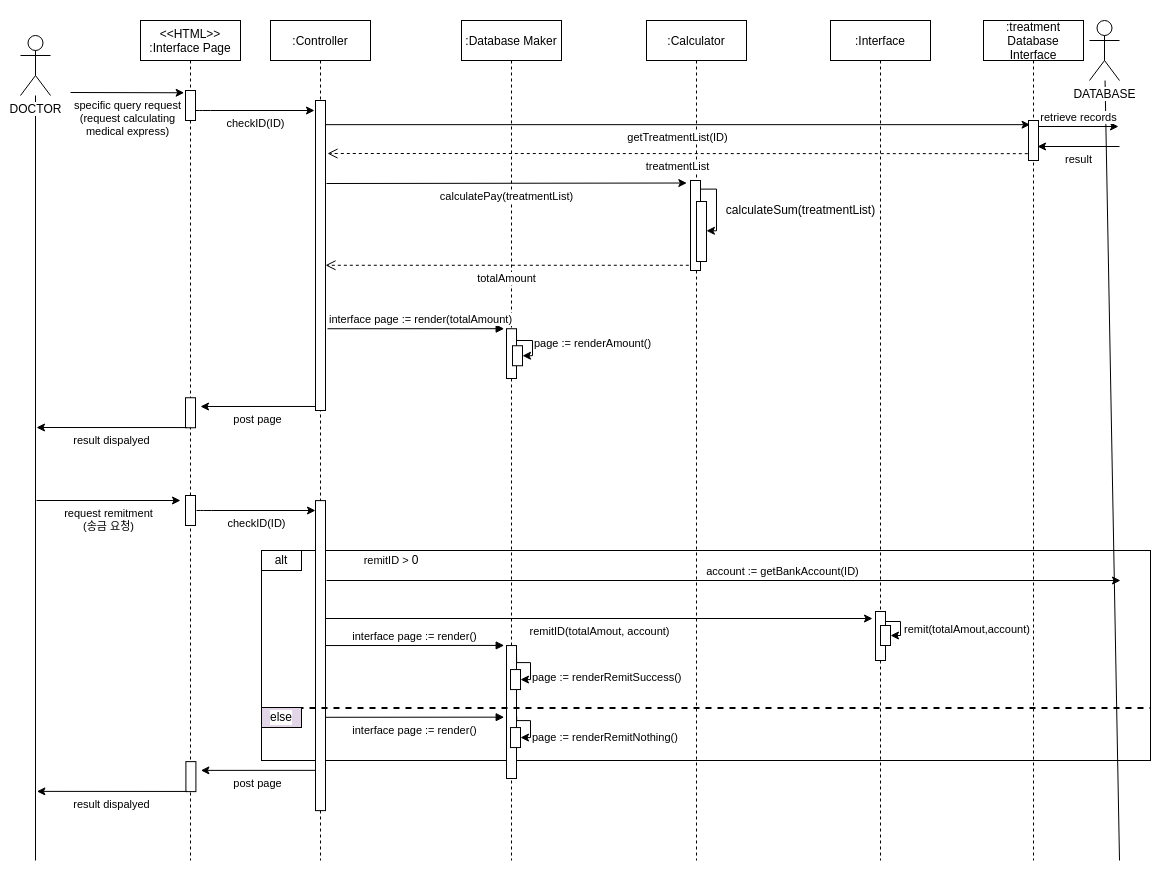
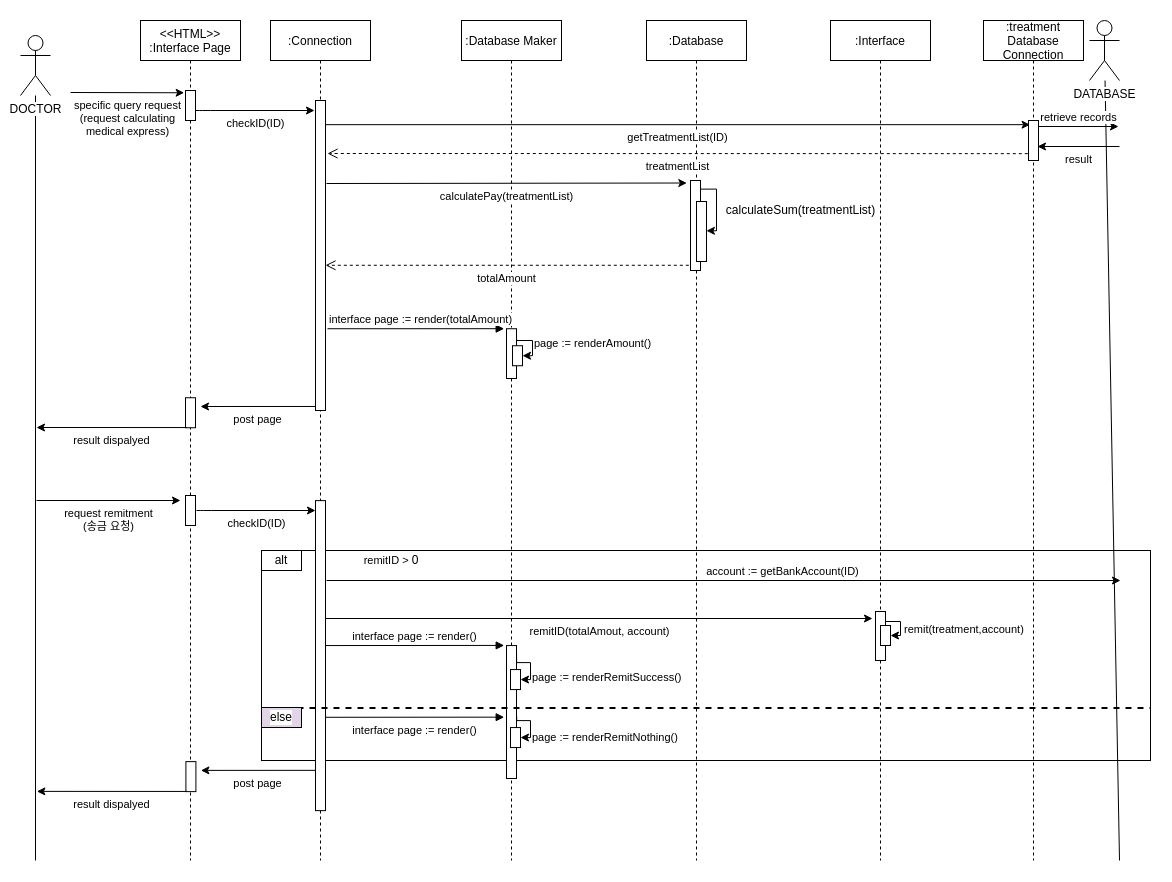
  <mxCell id="0" />
  <mxCell id="1" parent="0" />
  <mxCell id="2" value="" style="rounded=0;whiteSpace=wrap;html=1;labelBackgroundColor=#FFFFFF;" parent="1" vertex="1"><mxGeometry x="261" y="550" width="889" height="210" as="geometry" /></mxCell>
  <mxCell id="3" value="alt" style="rounded=0;whiteSpace=wrap;html=1;labelBackgroundColor=#FFFFFF;" parent="1" vertex="1"><mxGeometry x="261" y="550" width="40" height="20" as="geometry" /></mxCell>
  <mxCell id="4" value="&lt;span style=&quot;font-size: 11px ; background-color: rgb(255 , 255 , 255)&quot;&gt;remitID &amp;gt;&amp;nbsp;&lt;/span&gt;0" style="text;html=1;strokeColor=none;fillColor=none;align=center;verticalAlign=middle;whiteSpace=wrap;rounded=0;labelBackgroundColor=none;" parent="1" vertex="1"><mxGeometry x="341" y="550" width="100" height="20" as="geometry" /></mxCell>
  <mxCell id="5" value="account := getBankAccount(ID)" style="endArrow=classic;html=1;labelBackgroundColor=#ffffff;verticalAlign=bottom;" parent="1" edge="1"><mxGeometry x="0.149" width="50" height="50" relative="1" as="geometry"><mxPoint x="326" y="580" as="sourcePoint" /><mxPoint x="1120" y="580" as="targetPoint" /><mxPoint as="offset" /></mxGeometry></mxCell>
- <mxCell id="6" value=":treatment &#10;Database&#10;Interface" style="shape=umlLifeline;perimeter=lifelinePerimeter;container=1;collapsible=0;recursiveResize=0;rounded=0;shadow=0;strokeWidth=1;" parent="1" vertex="1"><mxGeometry x="983" y="20" width="100" height="840" as="geometry" /></mxCell>
+ <mxCell id="6" value=":treatment &#10;Database&#10;Connection" style="shape=umlLifeline;perimeter=lifelinePerimeter;container=1;collapsible=0;recursiveResize=0;rounded=0;shadow=0;strokeWidth=1;" parent="1" vertex="1"><mxGeometry x="983" y="20" width="100" height="840" as="geometry" /></mxCell>
  <mxCell id="7" value="" style="points=[];perimeter=orthogonalPerimeter;rounded=0;shadow=0;strokeWidth=1;verticalAlign=top;" parent="6" vertex="1"><mxGeometry x="45" y="100" width="10" height="40" as="geometry" /></mxCell>
  <mxCell id="8" value=":Interface" style="shape=umlLifeline;perimeter=lifelinePerimeter;container=1;collapsible=0;recursiveResize=0;rounded=0;shadow=0;strokeWidth=1;" parent="1" vertex="1"><mxGeometry x="830" y="20" width="100" height="840" as="geometry" /></mxCell>
  <mxCell id="9" value="&lt;&lt;HTML&gt;&gt;&#10;:Interface Page" style="shape=umlLifeline;perimeter=lifelinePerimeter;container=1;collapsible=0;recursiveResize=0;rounded=0;shadow=0;strokeWidth=1;" parent="1" vertex="1"><mxGeometry x="140" y="20" width="100" height="840" as="geometry" /></mxCell>
  <mxCell id="10" value="" style="points=[];perimeter=orthogonalPerimeter;rounded=0;shadow=0;strokeWidth=1;verticalAlign=top;" parent="9" vertex="1"><mxGeometry x="45" y="70" width="10" height="30" as="geometry" /></mxCell>
- <mxCell id="11" value=":Controller" style="shape=umlLifeline;perimeter=lifelinePerimeter;container=1;collapsible=0;recursiveResize=0;rounded=0;shadow=0;strokeWidth=1;" parent="1" vertex="1"><mxGeometry x="270" y="20" width="100" height="840" as="geometry" /></mxCell>
+ <mxCell id="11" value=":Connection" style="shape=umlLifeline;perimeter=lifelinePerimeter;container=1;collapsible=0;recursiveResize=0;rounded=0;shadow=0;strokeWidth=1;" parent="1" vertex="1"><mxGeometry x="270" y="20" width="100" height="840" as="geometry" /></mxCell>
  <mxCell id="12" value="" style="points=[];perimeter=orthogonalPerimeter;rounded=0;shadow=0;strokeWidth=1;labelBackgroundColor=#ffffff;labelBorderColor=none;" parent="11" vertex="1"><mxGeometry x="45" y="80" width="10" height="310" as="geometry" /></mxCell>
  <mxCell id="13" value=":Database Maker" style="shape=umlLifeline;perimeter=lifelinePerimeter;container=1;collapsible=0;recursiveResize=0;rounded=0;shadow=0;strokeWidth=1;" parent="1" vertex="1"><mxGeometry x="461" y="20" width="100" height="840" as="geometry" /></mxCell>
  <mxCell id="14" value="" style="points=[];perimeter=orthogonalPerimeter;rounded=0;shadow=0;strokeWidth=1;" parent="13" vertex="1"><mxGeometry x="45" y="625.06" width="10" height="132.94" as="geometry" /></mxCell>
  <mxCell id="15" value="" style="rounded=0;whiteSpace=wrap;html=1;labelBackgroundColor=#FFFFFF;" parent="13" vertex="1"><mxGeometry x="49" y="649.06" width="10" height="20" as="geometry" /></mxCell>
  <mxCell id="16" value="page := renderRemitSuccess()" style="endArrow=classic;html=1;exitX=1.007;exitY=0.199;exitDx=0;exitDy=0;startArrow=none;startFill=0;exitPerimeter=0;elbow=vertical;rounded=0;edgeStyle=orthogonalEdgeStyle;labelPosition=right;verticalLabelPosition=middle;align=left;verticalAlign=top;" parent="13" edge="1"><mxGeometry relative="1" as="geometry"><mxPoint x="55.07" y="632.515" as="sourcePoint" /><mxPoint x="59" y="659.06" as="targetPoint" /><Array as="points"><mxPoint x="69" y="642.06" /><mxPoint x="69" y="659.06" /><mxPoint x="59" y="659.06" /></Array></mxGeometry></mxCell>
  <mxCell id="17" value="interface page := render()" style="html=1;verticalAlign=bottom;endArrow=block;entryX=-0.231;entryY=-0.001;entryDx=0;entryDy=0;entryPerimeter=0;" parent="13" target="14" edge="1"><mxGeometry width="80" relative="1" as="geometry"><mxPoint x="-136" y="625.06" as="sourcePoint" /><mxPoint x="-1" y="605.06" as="targetPoint" /></mxGeometry></mxCell>
  <mxCell id="18" value="" style="rounded=0;whiteSpace=wrap;html=1;labelBackgroundColor=#FFFFFF;" parent="13" vertex="1"><mxGeometry x="49" y="707.06" width="10" height="20" as="geometry" /></mxCell>
  <mxCell id="19" value="page := renderRemitNothing()" style="endArrow=classic;html=1;exitX=1.019;exitY=0.61;exitDx=0;exitDy=0;startArrow=none;startFill=0;exitPerimeter=0;elbow=vertical;rounded=0;edgeStyle=orthogonalEdgeStyle;labelPosition=right;verticalLabelPosition=middle;align=left;verticalAlign=top;entryX=1;entryY=0.5;entryDx=0;entryDy=0;" parent="13" target="18" edge="1"><mxGeometry relative="1" as="geometry"><mxPoint x="55.19" y="696.153" as="sourcePoint" /><mxPoint x="53" y="717.06" as="targetPoint" /><Array as="points"><mxPoint x="69" y="700.06" /><mxPoint x="69" y="717.06" /></Array></mxGeometry></mxCell>
  <mxCell id="20" value="specific query request&lt;br&gt;(request calculating&lt;br&gt;medical express)" style="endArrow=classic;html=1;entryX=-0.133;entryY=0.076;entryDx=0;entryDy=0;entryPerimeter=0;verticalAlign=top;" parent="1" target="10" edge="1"><mxGeometry width="50" height="50" relative="1" as="geometry"><mxPoint x="70" y="92" as="sourcePoint" /><mxPoint x="450" y="200" as="targetPoint" /></mxGeometry></mxCell>
  <mxCell id="21" value="checkID(ID)" style="endArrow=classic;html=1;verticalAlign=top;" parent="1" source="10" edge="1"><mxGeometry width="50" height="50" relative="1" as="geometry"><mxPoint x="140" y="110" as="sourcePoint" /><mxPoint x="314" y="110" as="targetPoint" /><Array as="points"><mxPoint x="200" y="110" /></Array></mxGeometry></mxCell>
  <mxCell id="22" value="" style="endArrow=none;html=1;" parent="1" target="25" edge="1"><mxGeometry width="50" height="50" relative="1" as="geometry"><mxPoint x="1119" y="860" as="sourcePoint" /><mxPoint x="1114" y="130" as="targetPoint" /></mxGeometry></mxCell>
  <mxCell id="23" value="retrieve records" style="endArrow=classic;html=1;verticalAlign=bottom;" parent="1" source="7" edge="1"><mxGeometry width="50" height="50" relative="1" as="geometry"><mxPoint x="1040" y="126" as="sourcePoint" /><mxPoint x="1118" y="126" as="targetPoint" /></mxGeometry></mxCell>
  <mxCell id="24" value="result" style="endArrow=classic;html=1;verticalAlign=top;" parent="1" edge="1"><mxGeometry width="50" height="50" relative="1" as="geometry"><mxPoint x="1119" y="146" as="sourcePoint" /><mxPoint x="1037" y="146" as="targetPoint" /></mxGeometry></mxCell>
  <mxCell id="25" value="DATABASE" style="shape=umlActor;verticalLabelPosition=bottom;verticalAlign=top;outlineConnect=0;labelBackgroundColor=#FFFFFF;html=1;" parent="1" vertex="1"><mxGeometry x="1089" y="20" width="30" height="60" as="geometry" /></mxCell>
  <mxCell id="26" value="" style="points=[];perimeter=orthogonalPerimeter;rounded=0;shadow=0;strokeWidth=1;verticalAlign=top;" parent="1" vertex="1"><mxGeometry x="185" y="397.24" width="10" height="30" as="geometry" /></mxCell>
  <mxCell id="27" value="post page" style="endArrow=none;html=1;verticalAlign=top;startArrow=classic;startFill=1;endFill=0;entryX=-0.041;entryY=0.987;entryDx=0;entryDy=0;entryPerimeter=0;" parent="1" target="12" edge="1"><mxGeometry width="50" height="50" relative="1" as="geometry"><mxPoint x="200" y="406" as="sourcePoint" /><mxPoint x="304" y="475" as="targetPoint" /><Array as="points" /></mxGeometry></mxCell>
  <mxCell id="28" value="" style="endArrow=none;html=1;labelBackgroundColor=none;fontSize=9;strokeWidth=1;" parent="1" target="29" edge="1"><mxGeometry width="50" height="50" relative="1" as="geometry"><mxPoint x="35" y="860" as="sourcePoint" /><mxPoint x="50" y="170" as="targetPoint" /></mxGeometry></mxCell>
  <mxCell id="29" value="DOCTOR" style="shape=umlActor;verticalLabelPosition=bottom;verticalAlign=top;html=1;outlineConnect=0;labelBackgroundColor=#ffffff;" parent="1" vertex="1"><mxGeometry x="20" y="35" width="30" height="60" as="geometry" /></mxCell>
  <mxCell id="30" value="result dispalyed" style="endArrow=none;html=1;verticalAlign=top;startArrow=classic;startFill=1;endFill=0;entryX=0.131;entryY=0.994;entryDx=0;entryDy=0;entryPerimeter=0;" parent="1" target="26" edge="1"><mxGeometry width="50" height="50" relative="1" as="geometry"><mxPoint x="36" y="427" as="sourcePoint" /><mxPoint x="314" y="485" as="targetPoint" /><Array as="points" /></mxGeometry></mxCell>
- <mxCell id="31" value=":Calculator" style="shape=umlLifeline;perimeter=lifelinePerimeter;container=1;collapsible=0;recursiveResize=0;rounded=0;shadow=0;strokeWidth=1;" parent="1" vertex="1"><mxGeometry x="646" y="20" width="100" height="840" as="geometry" /></mxCell>
+ <mxCell id="31" value=":Database" style="shape=umlLifeline;perimeter=lifelinePerimeter;container=1;collapsible=0;recursiveResize=0;rounded=0;shadow=0;strokeWidth=1;" parent="1" vertex="1"><mxGeometry x="646" y="20" width="100" height="840" as="geometry" /></mxCell>
  <mxCell id="32" value="getTreatmentList(ID)" style="endArrow=classic;html=1;entryX=0.16;entryY=0.104;entryDx=0;entryDy=0;entryPerimeter=0;verticalAlign=top;labelBackgroundColor=#FFFFFF;" parent="1" source="12" target="7" edge="1"><mxGeometry width="50" height="50" relative="1" as="geometry"><mxPoint x="330" y="124" as="sourcePoint" /><mxPoint x="400" y="180" as="targetPoint" /></mxGeometry></mxCell>
  <mxCell id="33" value="treatmentList" style="html=1;verticalAlign=top;endArrow=open;dashed=1;endSize=8;exitX=-0.069;exitY=0.829;exitDx=0;exitDy=0;exitPerimeter=0;" parent="1" source="7" edge="1"><mxGeometry relative="1" as="geometry"><mxPoint x="560" y="160" as="sourcePoint" /><mxPoint x="327" y="153" as="targetPoint" /><Array as="points"><mxPoint x="330" y="153" /></Array></mxGeometry></mxCell>
  <mxCell id="34" value="calculatePay(treatmentList)" style="endArrow=classic;html=1;labelBackgroundColor=#FFFFFF;verticalAlign=top;entryX=-0.367;entryY=0.028;entryDx=0;entryDy=0;entryPerimeter=0;" parent="1" target="35" edge="1"><mxGeometry width="50" height="50" relative="1" as="geometry"><mxPoint x="326" y="183" as="sourcePoint" /><mxPoint x="660" y="190" as="targetPoint" /></mxGeometry></mxCell>
  <mxCell id="35" value="" style="points=[];perimeter=orthogonalPerimeter;rounded=0;shadow=0;strokeWidth=1;labelBackgroundColor=#ffffff;labelBorderColor=none;" parent="1" vertex="1"><mxGeometry x="690" y="180" width="10" height="90" as="geometry" /></mxCell>
  <mxCell id="36" value="totalAmount" style="html=1;verticalAlign=top;endArrow=open;dashed=1;endSize=8;exitX=-0.167;exitY=0.942;exitDx=0;exitDy=0;exitPerimeter=0;" parent="1" source="35" target="12" edge="1"><mxGeometry relative="1" as="geometry"><mxPoint x="767.31" y="370.16" as="sourcePoint" /><mxPoint x="330" y="265" as="targetPoint" /><Array as="points" /></mxGeometry></mxCell>
  <mxCell id="37" value="" style="points=[];perimeter=orthogonalPerimeter;rounded=0;shadow=0;strokeWidth=1;labelBackgroundColor=#ffffff;labelBorderColor=none;" parent="1" vertex="1"><mxGeometry x="696" y="201" width="10" height="60" as="geometry" /></mxCell>
  <mxCell id="38" value="&#10;&#10;&lt;span style=&quot;color: rgb(0, 0, 0); font-family: helvetica; font-size: 12px; font-style: normal; font-weight: 400; letter-spacing: normal; text-align: center; text-indent: 0px; text-transform: none; word-spacing: 0px; display: inline; float: none;&quot;&gt;calculateSum(treatmentList)&lt;/span&gt;&#10;&#10;" style="endArrow=classic;html=1;labelBackgroundColor=none;entryX=0.993;entryY=0.488;entryDx=0;entryDy=0;entryPerimeter=0;exitX=0.98;exitY=0.096;exitDx=0;exitDy=0;exitPerimeter=0;edgeStyle=orthogonalEdgeStyle;rounded=0;" parent="1" source="35" target="37" edge="1"><mxGeometry x="0.106" y="84" width="50" height="50" relative="1" as="geometry"><mxPoint x="680" y="270" as="sourcePoint" /><mxPoint x="730" y="220" as="targetPoint" /><mxPoint as="offset" /></mxGeometry></mxCell>
  <mxCell id="39" value="" style="points=[];perimeter=orthogonalPerimeter;rounded=0;shadow=0;strokeWidth=1;" parent="1" vertex="1"><mxGeometry x="506" y="328.24" width="10" height="49.76" as="geometry" /></mxCell>
  <mxCell id="40" value="" style="rounded=0;whiteSpace=wrap;html=1;labelBackgroundColor=#FFFFFF;" parent="1" vertex="1"><mxGeometry x="512" y="345.24" width="10" height="20" as="geometry" /></mxCell>
  <mxCell id="41" value="page := renderAmount()" style="endArrow=classic;html=1;exitX=1.007;exitY=0.199;exitDx=0;exitDy=0;startArrow=none;startFill=0;exitPerimeter=0;elbow=vertical;rounded=0;edgeStyle=orthogonalEdgeStyle;labelPosition=right;verticalLabelPosition=middle;align=left;verticalAlign=top;entryX=1;entryY=0.5;entryDx=0;entryDy=0;" parent="1" source="39" target="40" edge="1"><mxGeometry x="0.019" y="-14" relative="1" as="geometry"><mxPoint x="-27" y="318.24" as="sourcePoint" /><mxPoint x="522" y="369.24" as="targetPoint" /><Array as="points"><mxPoint x="532" y="340" /><mxPoint x="532" y="355" /><mxPoint x="522" y="355" /></Array><mxPoint x="14" y="-14" as="offset" /></mxGeometry></mxCell>
  <mxCell id="42" value="interface page := render(totalAmount)" style="html=1;verticalAlign=bottom;endArrow=block;entryX=-0.231;entryY=-0.001;entryDx=0;entryDy=0;entryPerimeter=0;" parent="1" target="39" edge="1"><mxGeometry x="0.053" width="80" relative="1" as="geometry"><mxPoint x="327" y="328.24" as="sourcePoint" /><mxPoint x="462" y="308.24" as="targetPoint" /><mxPoint as="offset" /></mxGeometry></mxCell>
  <mxCell id="43" value="request remitment&lt;br&gt;(송금 요청)" style="endArrow=classic;html=1;verticalAlign=top;" parent="1" edge="1"><mxGeometry width="50" height="50" relative="1" as="geometry"><mxPoint x="36" y="500" as="sourcePoint" /><mxPoint x="180" y="500" as="targetPoint" /></mxGeometry></mxCell>
  <mxCell id="44" value="" style="points=[];perimeter=orthogonalPerimeter;rounded=0;shadow=0;strokeWidth=1;verticalAlign=top;" parent="1" vertex="1"><mxGeometry x="185" y="495" width="10" height="30" as="geometry" /></mxCell>
  <mxCell id="45" value="checkID(ID)" style="endArrow=classic;html=1;verticalAlign=top;" parent="1" edge="1"><mxGeometry width="50" height="50" relative="1" as="geometry"><mxPoint x="196" y="510" as="sourcePoint" /><mxPoint x="315" y="510" as="targetPoint" /><Array as="points"><mxPoint x="201" y="510" /></Array></mxGeometry></mxCell>
  <mxCell id="46" value="" style="points=[];perimeter=orthogonalPerimeter;rounded=0;shadow=0;strokeWidth=1;labelBackgroundColor=#ffffff;labelBorderColor=none;" parent="1" vertex="1"><mxGeometry x="315" y="500.12" width="10" height="310" as="geometry" /></mxCell>
  <mxCell id="47" value="remitID(totalAmout, account)" style="endArrow=classic;html=1;labelBackgroundColor=#FFFFFF;verticalAlign=top;" parent="1" edge="1"><mxGeometry width="50" height="50" relative="1" as="geometry"><mxPoint x="325" y="618" as="sourcePoint" /><mxPoint x="872" y="618" as="targetPoint" /></mxGeometry></mxCell>
  <mxCell id="48" value="" style="points=[];perimeter=orthogonalPerimeter;rounded=0;shadow=0;strokeWidth=1;verticalAlign=top;" parent="1" vertex="1"><mxGeometry x="185.41" y="761.12" width="10" height="30" as="geometry" /></mxCell>
  <mxCell id="49" value="post page" style="endArrow=none;html=1;verticalAlign=top;startArrow=classic;startFill=1;endFill=0;entryX=-0.041;entryY=0.987;entryDx=0;entryDy=0;entryPerimeter=0;" parent="1" edge="1"><mxGeometry width="50" height="50" relative="1" as="geometry"><mxPoint x="200.41" y="769.88" as="sourcePoint" /><mxPoint x="315" y="769.85" as="targetPoint" /><Array as="points" /></mxGeometry></mxCell>
  <mxCell id="50" value="result dispalyed" style="endArrow=none;html=1;verticalAlign=top;startArrow=classic;startFill=1;endFill=0;entryX=0.131;entryY=0.994;entryDx=0;entryDy=0;entryPerimeter=0;" parent="1" target="48" edge="1"><mxGeometry width="50" height="50" relative="1" as="geometry"><mxPoint x="36.41" y="790.88" as="sourcePoint" /><mxPoint x="314.41" y="848.88" as="targetPoint" /><Array as="points" /></mxGeometry></mxCell>
  <mxCell id="51" value="" style="endArrow=none;dashed=1;html=1;labelBackgroundColor=none;fontSize=9;strokeWidth=2;exitX=0;exitY=0.75;exitDx=0;exitDy=0;entryX=1;entryY=0.75;entryDx=0;entryDy=0;" parent="1" source="2" target="2" edge="1"><mxGeometry width="50" height="50" relative="1" as="geometry"><mxPoint x="260" y="721" as="sourcePoint" /><mxPoint x="331" y="510" as="targetPoint" /></mxGeometry></mxCell>
  <mxCell id="52" value="else" style="rounded=0;whiteSpace=wrap;html=1;labelBackgroundColor=#FFFFFF;fillColor=#e1d5e7;" parent="1" vertex="1"><mxGeometry x="261" y="707" width="40" height="20" as="geometry" /></mxCell>
  <mxCell id="53" style="edgeStyle=orthogonalEdgeStyle;rounded=0;orthogonalLoop=1;jettySize=auto;html=1;exitX=1;exitY=0.25;exitDx=0;exitDy=0;entryX=1;entryY=0.5;entryDx=0;entryDy=0;" parent="1" source="54" target="55" edge="1"><mxGeometry relative="1" as="geometry"><Array as="points"><mxPoint x="900" y="621" /><mxPoint x="900" y="635" /></Array></mxGeometry></mxCell>
  <mxCell id="54" value="" style="rounded=0;whiteSpace=wrap;html=1;labelBackgroundColor=#FFFFFF;" parent="1" vertex="1"><mxGeometry x="875" y="611" width="10" height="49" as="geometry" /></mxCell>
  <mxCell id="55" value="" style="rounded=0;whiteSpace=wrap;html=1;labelBackgroundColor=#FFFFFF;" parent="1" vertex="1"><mxGeometry x="880" y="625" width="10" height="20" as="geometry" /></mxCell>
- <mxCell id="56" value="&lt;span style=&quot;color: rgb(0, 0, 0); font-family: helvetica; font-size: 11px; font-style: normal; font-weight: 400; letter-spacing: normal; text-align: center; text-indent: 0px; text-transform: none; word-spacing: 0px; background-color: rgb(255, 255, 255); display: inline; float: none;&quot;&gt;remit(totalAmout,account)&lt;/span&gt;" style="text;whiteSpace=wrap;html=1;" parent="1" vertex="1"><mxGeometry x="902" y="615" width="138" height="30" as="geometry" /></mxCell>
+ <mxCell id="56" value="&lt;span style=&quot;color: rgb(0, 0, 0); font-family: helvetica; font-size: 11px; font-style: normal; font-weight: 400; letter-spacing: normal; text-align: center; text-indent: 0px; text-transform: none; word-spacing: 0px; background-color: rgb(255, 255, 255); display: inline; float: none;&quot;&gt;remit(treatment,account)&lt;/span&gt;" style="text;whiteSpace=wrap;html=1;" parent="1" vertex="1"><mxGeometry x="902" y="615" width="138" height="30" as="geometry" /></mxCell>
  <mxCell id="57" value="interface page := render()" style="html=1;verticalAlign=top;endArrow=block;entryX=-0.231;entryY=-0.001;entryDx=0;entryDy=0;entryPerimeter=0;" parent="1" edge="1"><mxGeometry width="80" relative="1" as="geometry"><mxPoint x="325" y="716.79" as="sourcePoint" /><mxPoint x="503.69" y="716.657" as="targetPoint" /></mxGeometry></mxCell>
